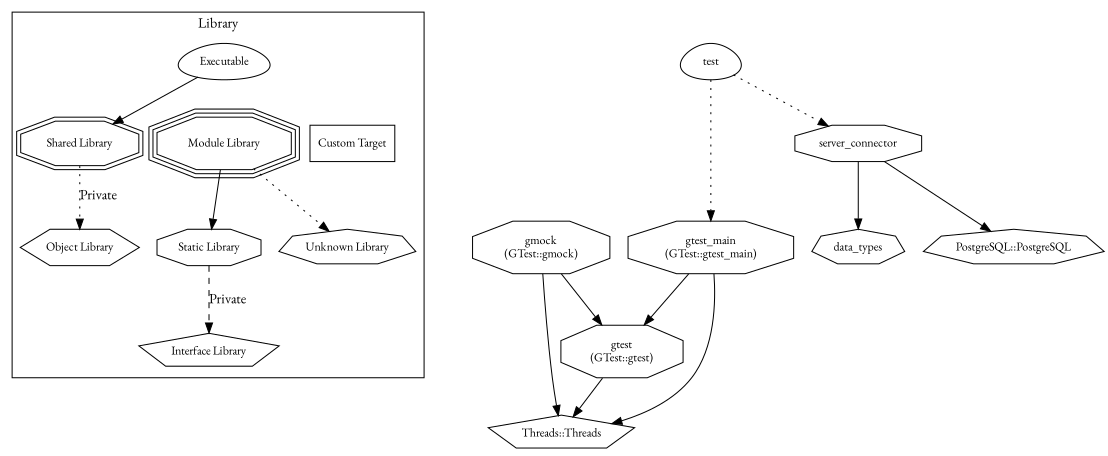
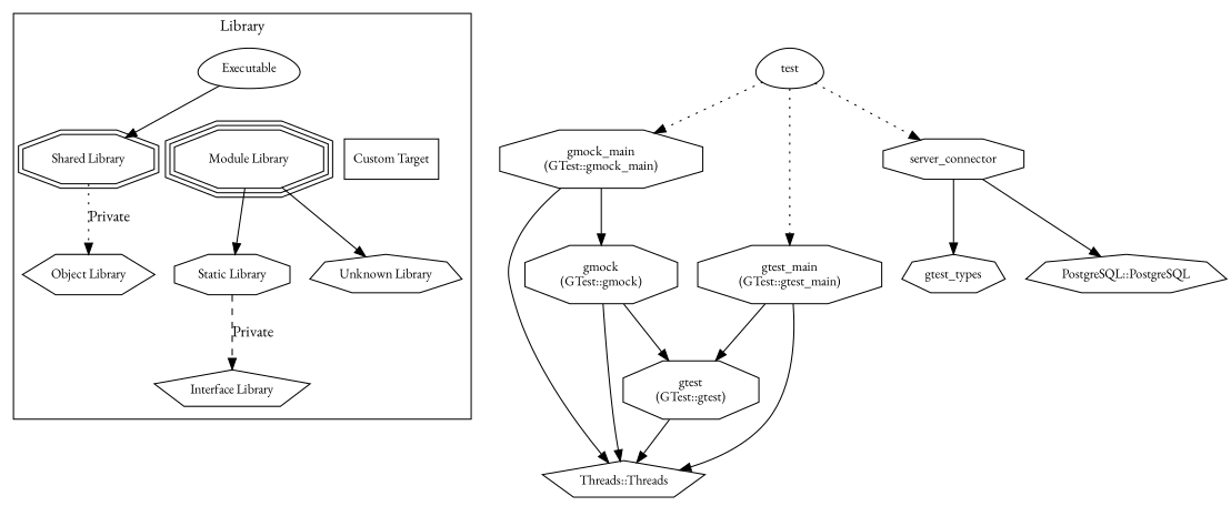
  digraph {
    fontname="EB Garamond"
    node [fontname="EB Garamond" fontsize=12 shape=octagon]
    edge [fontname="EB Garamond"]
    n1 [label=Executable shape=egg]
    n2 [label="Static Library"]
    n3 [label="Shared Library" shape=doubleoctagon]
    n4 [label="Module Library" shape=tripleoctagon]
    n5 [label="Custom Target" shape=box]
    n6 [label="Interface Library" shape=pentagon]
    n7 [label="Object Library" shape=hexagon]
    n8 [label="Unknown Library" shape=septagon]
    n9 [label="gmock\n(GTest::gmock)"]
    n10 [label="Threads::Threads" shape=pentagon]
    n11 [label="gtest\n(GTest::gtest)"]
+   n12 [label="gmock_main\n(GTest::gmock_main)"]
    n13 [label="gtest_main\n(GTest::gtest_main)"]
    n14 [label=server_connector]
    n15 [label="PostgreSQL::PostgreSQL" shape=septagon]
-   n16 [label=data_types shape=septagon]
+   n16 [label=gtest_types shape=septagon]
    n17 [label=test shape=egg]
    subgraph cluster_1 {
      color=black
      label=Library
      n1
      n2
      n3
      n4
      n5
      n6
      n7
      n8
    }
    n1 -> n3 [style=solid]
    n1 -> n4 [style=invis]
    n1 -> n5 [style=invis]
    n2 -> n6 [label=Private style=dashed]
    n3 -> n7 [label=Private style=dotted]
    n4 -> n2 [style=solid]
-   n4 -> n8 [style=dotted]
+   n4 -> n8 [style=solid]
    n9 -> n10
    n9 -> n11
    n11 -> n10
+   n12 -> n9
+   n12 -> n10
    n13 -> n10
    n13 -> n11
    n14 -> n15
    n14 -> n16
+   n17 -> n12 [style=dotted]
    n17 -> n13 [style=dotted]
    n17 -> n14 [style=dotted]
  }
